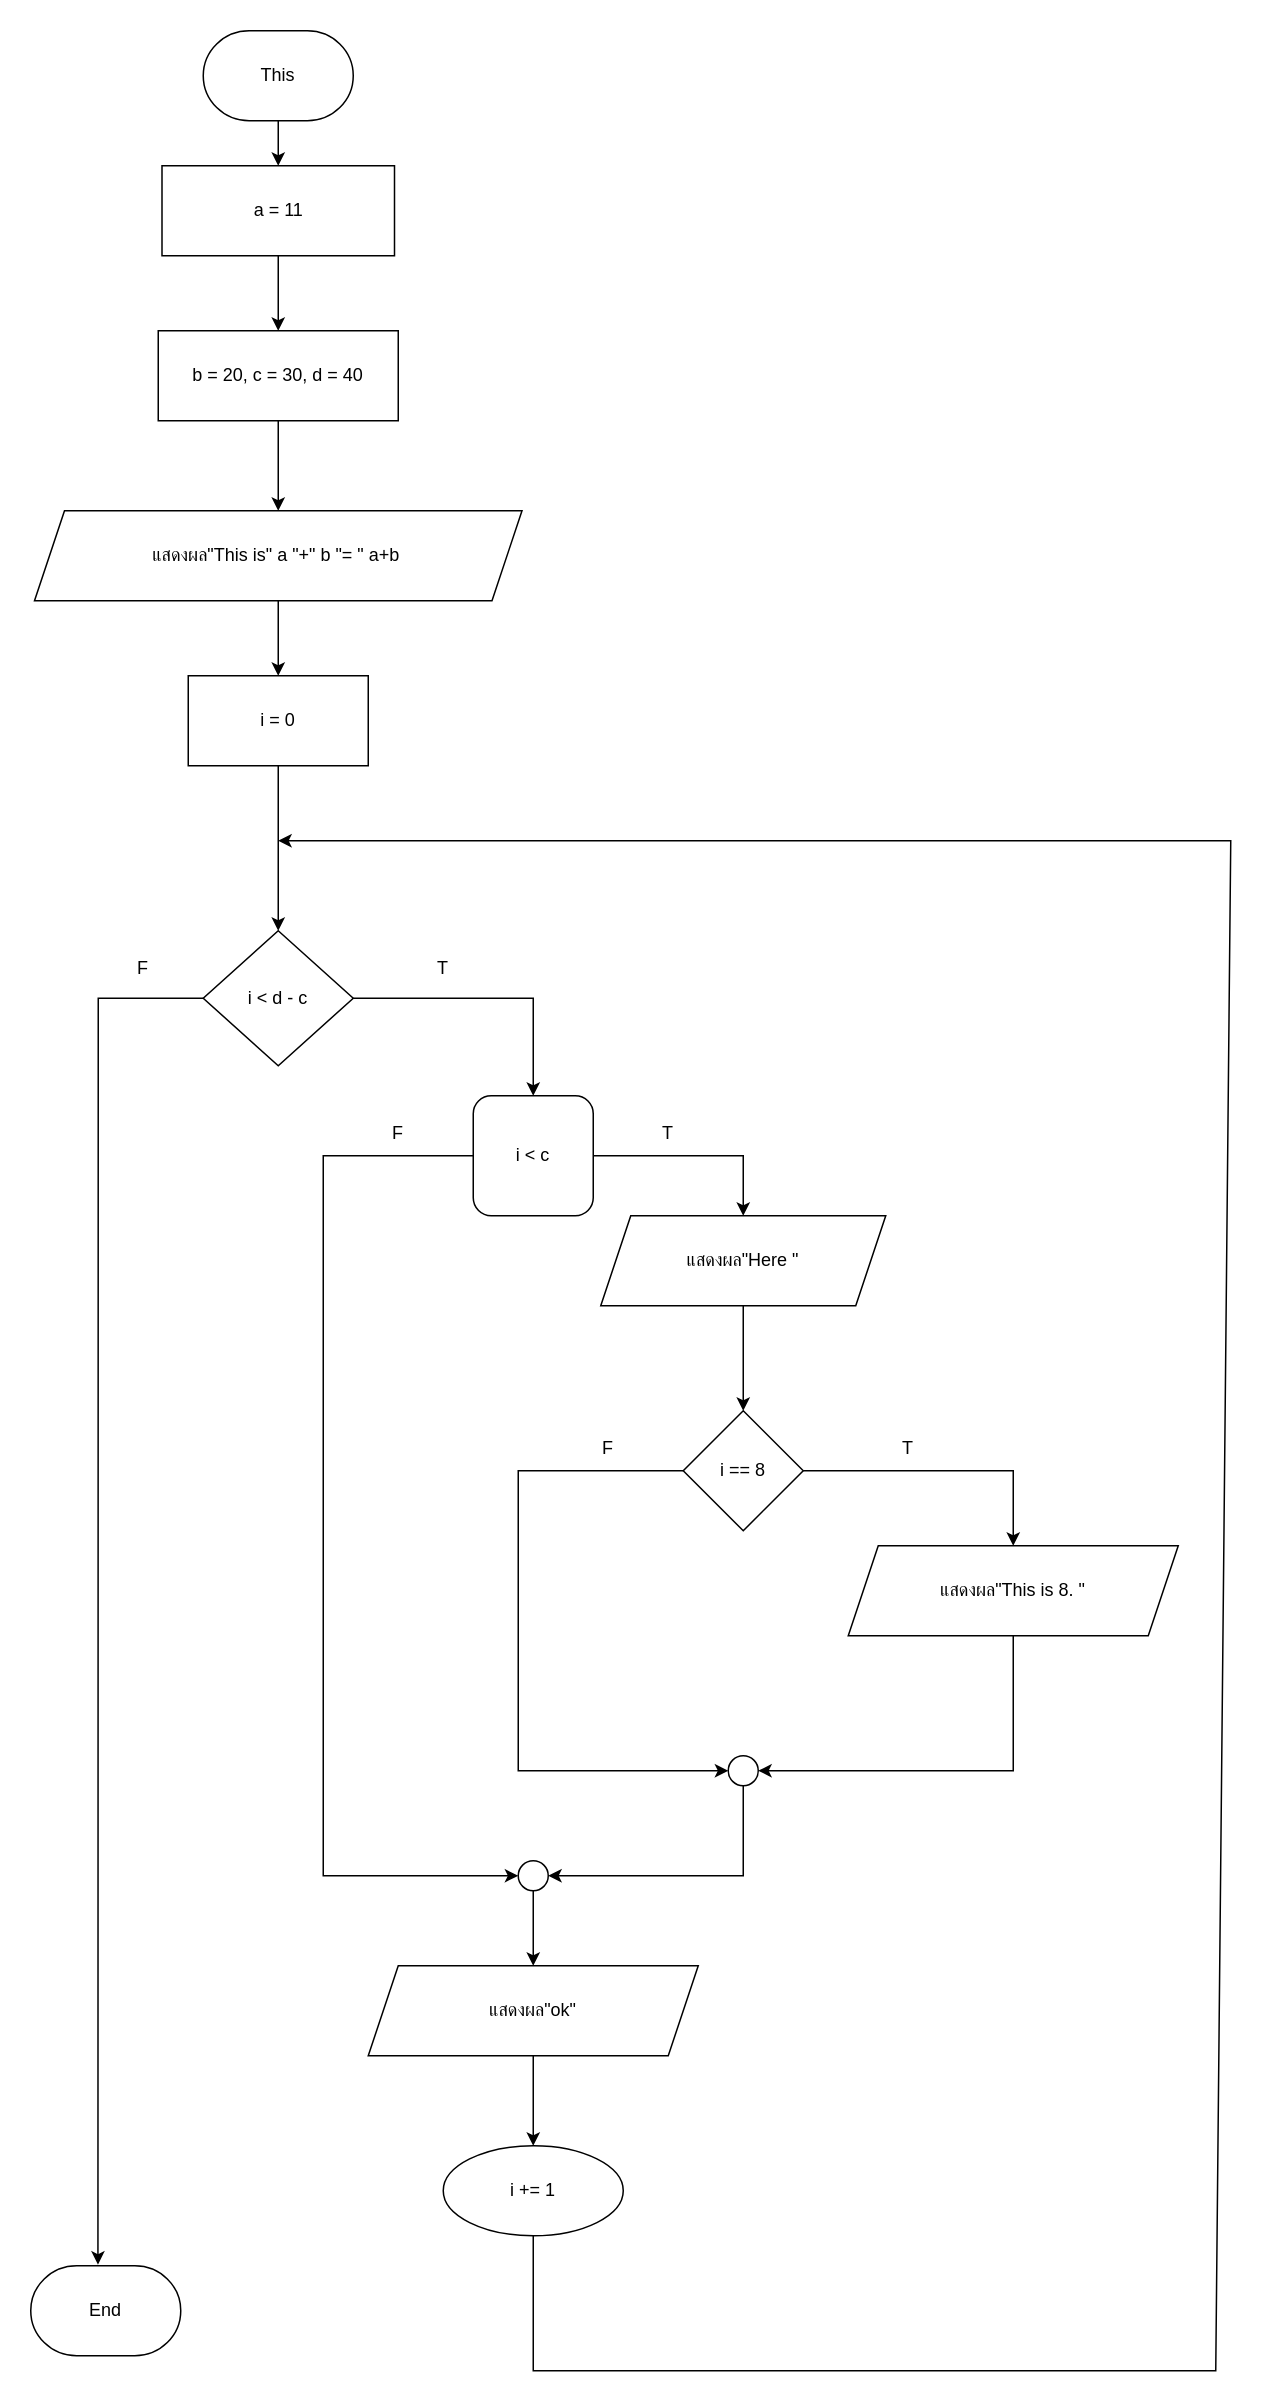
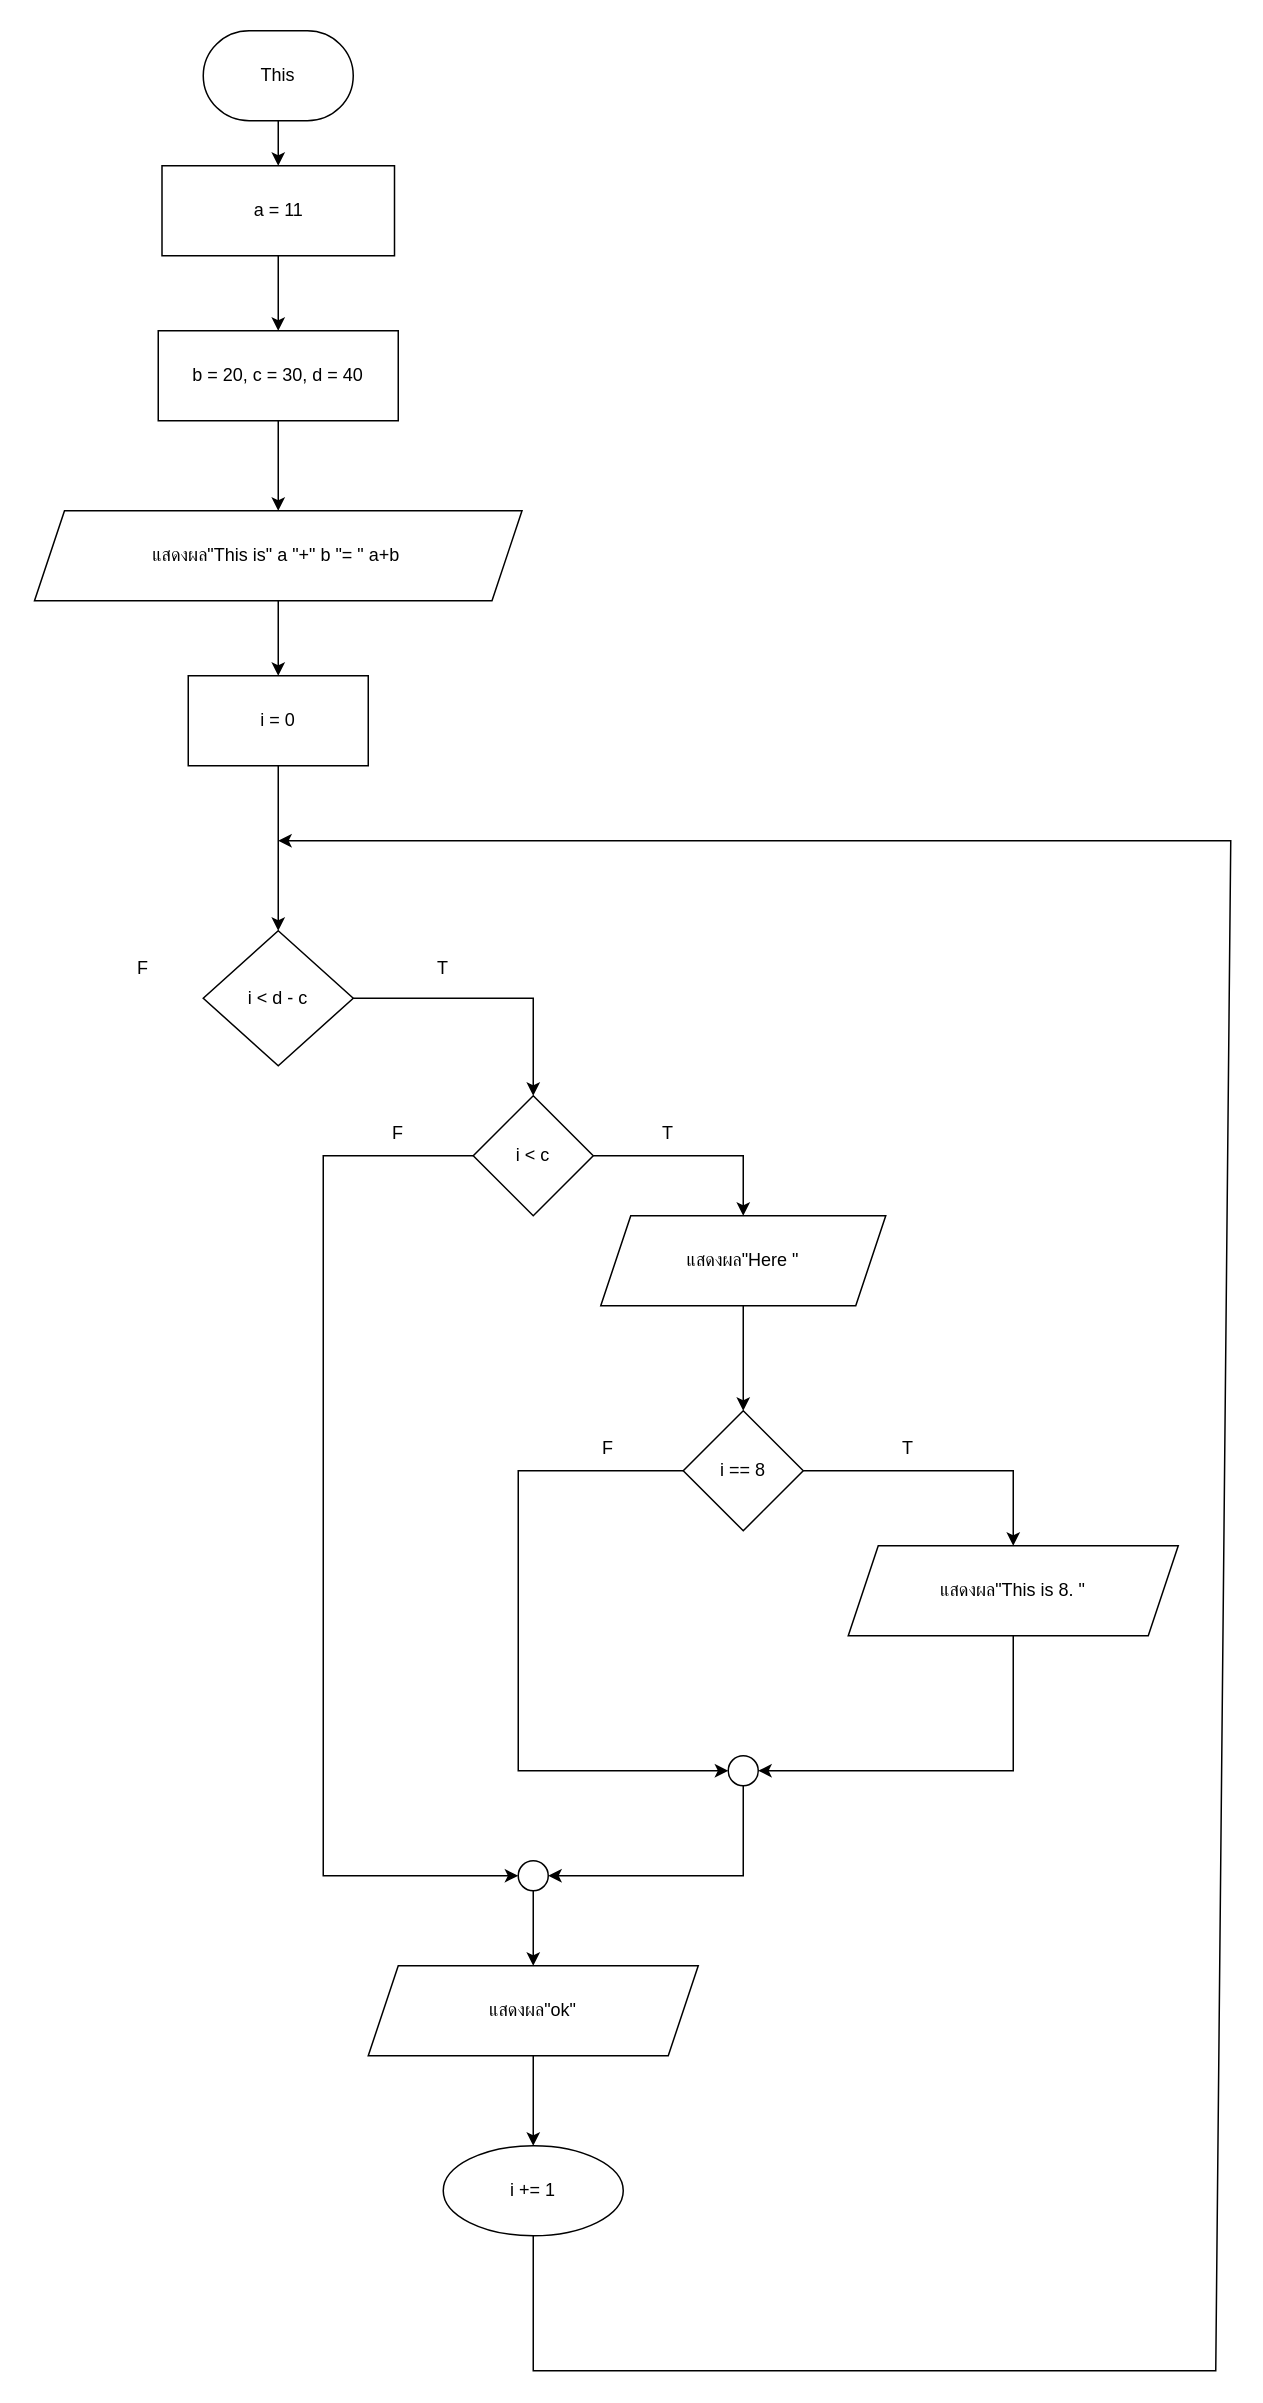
  <mxCell id="0" />
  <mxCell id="1" parent="0" />
  <mxCell id="2" value="" style="edgeStyle=none;html=1;fontSize=12;" edge="1" parent="1" source="3" target="5"><mxGeometry relative="1" as="geometry" /></mxCell>
  <mxCell id="3" value="a = 11" style="rounded=0;whiteSpace=wrap;html=1;fontSize=12;" vertex="1" parent="1"><mxGeometry x="107.5" y="110" width="155" height="60" as="geometry" /></mxCell>
  <mxCell id="4" style="edgeStyle=orthogonalEdgeStyle;rounded=0;orthogonalLoop=1;jettySize=auto;html=1;entryX=0.5;entryY=0;entryDx=0;entryDy=0;fontSize=12;" edge="1" parent="1" source="5" target="7"><mxGeometry relative="1" as="geometry" /></mxCell>
  <mxCell id="5" value="b = 20, c = 30, d = 40" style="rounded=0;whiteSpace=wrap;html=1;fontSize=12;" vertex="1" parent="1"><mxGeometry x="105" y="220" width="160" height="60" as="geometry" /></mxCell>
  <mxCell id="6" value="" style="edgeStyle=orthogonalEdgeStyle;rounded=0;orthogonalLoop=1;jettySize=auto;html=1;fontSize=12;" edge="1" parent="1" source="7" target="10"><mxGeometry relative="1" as="geometry" /></mxCell>
  <mxCell id="7" value="แสดงผล&quot;This is&quot; a &quot;+&quot; b &quot;= &quot; a+b&amp;nbsp;" style="shape=parallelogram;perimeter=parallelogramPerimeter;whiteSpace=wrap;html=1;fixedSize=1;fontSize=12;" vertex="1" parent="1"><mxGeometry x="22.5" y="340" width="325" height="60" as="geometry" /></mxCell>
  <mxCell id="8" value="i &amp;lt; d - c" style="rhombus;whiteSpace=wrap;html=1;fontSize=12;" vertex="1" parent="1"><mxGeometry x="135" y="620" width="100" height="90" as="geometry" /></mxCell>
  <mxCell id="9" style="edgeStyle=orthogonalEdgeStyle;rounded=0;orthogonalLoop=1;jettySize=auto;html=1;entryX=0.5;entryY=0;entryDx=0;entryDy=0;fontSize=12;" edge="1" parent="1" source="10" target="8"><mxGeometry relative="1" as="geometry" /></mxCell>
  <mxCell id="10" value="i = 0" style="rounded=0;whiteSpace=wrap;html=1;fontSize=12;" vertex="1" parent="1"><mxGeometry x="125" y="450" width="120" height="60" as="geometry" /></mxCell>
- <mxCell id="11" value="i &amp;lt; c" style="whiteSpace=wrap;html=1;fontSize=12;rounded=1;" vertex="1" parent="1"><mxGeometry x="315" y="730" width="80" height="80" as="geometry" /></mxCell>
+ <mxCell id="11" value="i &amp;lt; c" style="rhombus;whiteSpace=wrap;html=1;fontSize=12;" vertex="1" parent="1"><mxGeometry x="315" y="730" width="80" height="80" as="geometry" /></mxCell>
  <mxCell id="12" value="i == 8" style="rhombus;whiteSpace=wrap;html=1;fontSize=12;" vertex="1" parent="1"><mxGeometry x="455" y="940" width="80" height="80" as="geometry" /></mxCell>
  <mxCell id="13" value="" style="endArrow=classic;html=1;rounded=0;exitX=1;exitY=0.5;exitDx=0;exitDy=0;fontSize=12;" edge="1" parent="1" source="11" target="25"><mxGeometry width="50" height="50" relative="1" as="geometry"><mxPoint x="485" y="750" as="sourcePoint" /><mxPoint x="495" y="820" as="targetPoint" /><Array as="points"><mxPoint x="495" y="770" /></Array></mxGeometry></mxCell>
  <mxCell id="14" value="" style="endArrow=classic;html=1;rounded=0;exitX=1;exitY=0.5;exitDx=0;exitDy=0;entryX=0.5;entryY=0;entryDx=0;entryDy=0;fontSize=12;" edge="1" parent="1" source="12" target="26"><mxGeometry width="50" height="50" relative="1" as="geometry"><mxPoint x="535" y="950" as="sourcePoint" /><mxPoint x="675" y="1040" as="targetPoint" /><Array as="points"><mxPoint x="675" y="980" /></Array></mxGeometry></mxCell>
  <mxCell id="15" value="" style="endArrow=classic;html=1;rounded=0;exitX=1;exitY=0.5;exitDx=0;exitDy=0;entryX=0.5;entryY=0;entryDx=0;entryDy=0;fontSize=12;" edge="1" parent="1" source="8" target="11"><mxGeometry width="50" height="50" relative="1" as="geometry"><mxPoint x="335" y="700" as="sourcePoint" /><mxPoint x="385" y="650" as="targetPoint" /><Array as="points"><mxPoint x="355" y="665" /></Array></mxGeometry></mxCell>
  <mxCell id="16" value="" style="ellipse;whiteSpace=wrap;html=1;aspect=fixed;fontSize=12;" vertex="1" parent="1"><mxGeometry x="485" y="1170" width="20" height="20" as="geometry" /></mxCell>
  <mxCell id="17" value="" style="endArrow=classic;html=1;rounded=0;exitX=0;exitY=0.5;exitDx=0;exitDy=0;entryX=0;entryY=0.5;entryDx=0;entryDy=0;fontSize=12;" edge="1" parent="1" source="12" target="16"><mxGeometry width="50" height="50" relative="1" as="geometry"><mxPoint x="275" y="1050" as="sourcePoint" /><mxPoint x="325" y="1000" as="targetPoint" /><Array as="points"><mxPoint x="345" y="980" /><mxPoint x="345" y="1180" /></Array></mxGeometry></mxCell>
  <mxCell id="18" value="" style="endArrow=classic;html=1;rounded=0;entryX=1;entryY=0.5;entryDx=0;entryDy=0;exitX=0.5;exitY=1;exitDx=0;exitDy=0;fontSize=12;" edge="1" parent="1" source="26" target="16"><mxGeometry width="50" height="50" relative="1" as="geometry"><mxPoint x="675" y="1100" as="sourcePoint" /><mxPoint x="465" y="1100" as="targetPoint" /><Array as="points"><mxPoint x="675" y="1180" /></Array></mxGeometry></mxCell>
  <mxCell id="19" value="" style="edgeStyle=orthogonalEdgeStyle;rounded=0;orthogonalLoop=1;jettySize=auto;html=1;entryX=0.5;entryY=0;entryDx=0;entryDy=0;fontSize=12;" edge="1" parent="1" source="20" target="28"><mxGeometry relative="1" as="geometry"><mxPoint x="337.5" y="1310" as="targetPoint" /></mxGeometry></mxCell>
  <mxCell id="20" value="" style="ellipse;whiteSpace=wrap;html=1;aspect=fixed;fontSize=12;" vertex="1" parent="1"><mxGeometry x="345" y="1240" width="20" height="20" as="geometry" /></mxCell>
  <mxCell id="21" value="" style="endArrow=classic;html=1;rounded=0;exitX=0;exitY=0.5;exitDx=0;exitDy=0;entryX=0;entryY=0.5;entryDx=0;entryDy=0;fontSize=12;" edge="1" parent="1" source="11" target="20"><mxGeometry width="50" height="50" relative="1" as="geometry"><mxPoint x="245" y="890" as="sourcePoint" /><mxPoint x="285" y="1250" as="targetPoint" /><Array as="points"><mxPoint x="215" y="770" /><mxPoint x="215" y="1250" /></Array></mxGeometry></mxCell>
  <mxCell id="22" value="" style="endArrow=classic;html=1;rounded=0;exitX=0.5;exitY=1;exitDx=0;exitDy=0;entryX=1;entryY=0.5;entryDx=0;entryDy=0;fontSize=12;" edge="1" parent="1" source="16" target="20"><mxGeometry width="50" height="50" relative="1" as="geometry"><mxPoint x="375" y="1280" as="sourcePoint" /><mxPoint x="425" y="1230" as="targetPoint" /><Array as="points"><mxPoint x="495" y="1250" /></Array></mxGeometry></mxCell>
- <mxCell id="23" value="" style="endArrow=classic;html=1;rounded=0;exitX=0;exitY=0.5;exitDx=0;exitDy=0;entryX=0.448;entryY=-0.012;entryDx=0;entryDy=0;entryPerimeter=0;fontSize=12;" edge="1" parent="1" source="8" target="39"><mxGeometry width="50" height="50" relative="1" as="geometry"><mxPoint x="75" y="1090" as="sourcePoint" /><mxPoint x="65" y="1620" as="targetPoint" /><Array as="points"><mxPoint x="65" y="665" /></Array></mxGeometry></mxCell>
  <mxCell id="24" value="" style="edgeStyle=orthogonalEdgeStyle;rounded=0;orthogonalLoop=1;jettySize=auto;html=1;fontSize=12;" edge="1" parent="1" source="25" target="12"><mxGeometry relative="1" as="geometry" /></mxCell>
  <mxCell id="25" value="แสดงผล&quot;Here &quot;" style="shape=parallelogram;perimeter=parallelogramPerimeter;whiteSpace=wrap;html=1;fixedSize=1;fontSize=12;" vertex="1" parent="1"><mxGeometry x="400" y="810" width="190" height="60" as="geometry" /></mxCell>
  <mxCell id="26" value="แสดงผล&quot;This is 8. &quot;" style="shape=parallelogram;perimeter=parallelogramPerimeter;whiteSpace=wrap;html=1;fixedSize=1;fontSize=12;" vertex="1" parent="1"><mxGeometry x="565" y="1030" width="220" height="60" as="geometry" /></mxCell>
  <mxCell id="27" value="" style="edgeStyle=orthogonalEdgeStyle;rounded=0;orthogonalLoop=1;jettySize=auto;html=1;fontSize=12;" edge="1" parent="1" source="28" target="29"><mxGeometry relative="1" as="geometry" /></mxCell>
  <mxCell id="28" value="แสดงผล&quot;ok&quot;" style="shape=parallelogram;perimeter=parallelogramPerimeter;whiteSpace=wrap;html=1;fixedSize=1;fontSize=12;" vertex="1" parent="1"><mxGeometry x="245" y="1310" width="220" height="60" as="geometry" /></mxCell>
  <mxCell id="29" value="&lt;font style=&quot;font-size: 12px;&quot;&gt;i += 1&lt;/font&gt;" style="ellipse;whiteSpace=wrap;html=1;fontSize=12;" vertex="1" parent="1"><mxGeometry x="295" y="1430" width="120" height="60" as="geometry" /></mxCell>
  <mxCell id="30" value="" style="endArrow=classic;html=1;rounded=0;exitX=0.5;exitY=1;exitDx=0;exitDy=0;fontSize=12;" edge="1" parent="1" source="29"><mxGeometry width="50" height="50" relative="1" as="geometry"><mxPoint x="615" y="1510" as="sourcePoint" /><mxPoint x="185" y="560" as="targetPoint" /><Array as="points"><mxPoint x="355" y="1580" /><mxPoint x="810" y="1580" /><mxPoint x="820" y="560" /></Array></mxGeometry></mxCell>
  <mxCell id="31" value="T" style="text;html=1;strokeColor=none;fillColor=none;align=center;verticalAlign=middle;whiteSpace=wrap;rounded=0;fontSize=12;" vertex="1" parent="1"><mxGeometry x="575" y="950" width="60" height="30" as="geometry" /></mxCell>
  <mxCell id="32" value="F" style="text;html=1;strokeColor=none;fillColor=none;align=center;verticalAlign=middle;whiteSpace=wrap;rounded=0;fontSize=12;" vertex="1" parent="1"><mxGeometry x="375" y="950" width="60" height="30" as="geometry" /></mxCell>
  <mxCell id="33" value="F" style="text;html=1;strokeColor=none;fillColor=none;align=center;verticalAlign=middle;whiteSpace=wrap;rounded=0;fontSize=12;" vertex="1" parent="1"><mxGeometry x="235" y="740" width="60" height="30" as="geometry" /></mxCell>
  <mxCell id="34" value="T" style="text;html=1;strokeColor=none;fillColor=none;align=center;verticalAlign=middle;whiteSpace=wrap;rounded=0;fontSize=12;" vertex="1" parent="1"><mxGeometry x="415" y="740" width="60" height="30" as="geometry" /></mxCell>
  <mxCell id="35" value="T" style="text;html=1;strokeColor=none;fillColor=none;align=center;verticalAlign=middle;whiteSpace=wrap;rounded=0;fontSize=12;" vertex="1" parent="1"><mxGeometry x="265" y="630" width="60" height="30" as="geometry" /></mxCell>
  <mxCell id="36" value="F" style="text;html=1;strokeColor=none;fillColor=none;align=center;verticalAlign=middle;whiteSpace=wrap;rounded=0;fontSize=12;" vertex="1" parent="1"><mxGeometry x="65" y="630" width="60" height="30" as="geometry" /></mxCell>
  <mxCell id="37" value="" style="edgeStyle=none;html=1;fontSize=12;" edge="1" parent="1" source="38" target="3"><mxGeometry relative="1" as="geometry" /></mxCell>
  <mxCell id="38" value="This" style="strokeWidth=1;html=1;shape=mxgraph.flowchart.terminator;whiteSpace=wrap;" vertex="1" parent="1"><mxGeometry x="135" y="20" width="100" height="60" as="geometry" /></mxCell>
- <mxCell id="39" value="End" style="strokeWidth=1;html=1;shape=mxgraph.flowchart.terminator;whiteSpace=wrap;" vertex="1" parent="1"><mxGeometry x="20" y="1510" width="100" height="60" as="geometry" /></mxCell>
